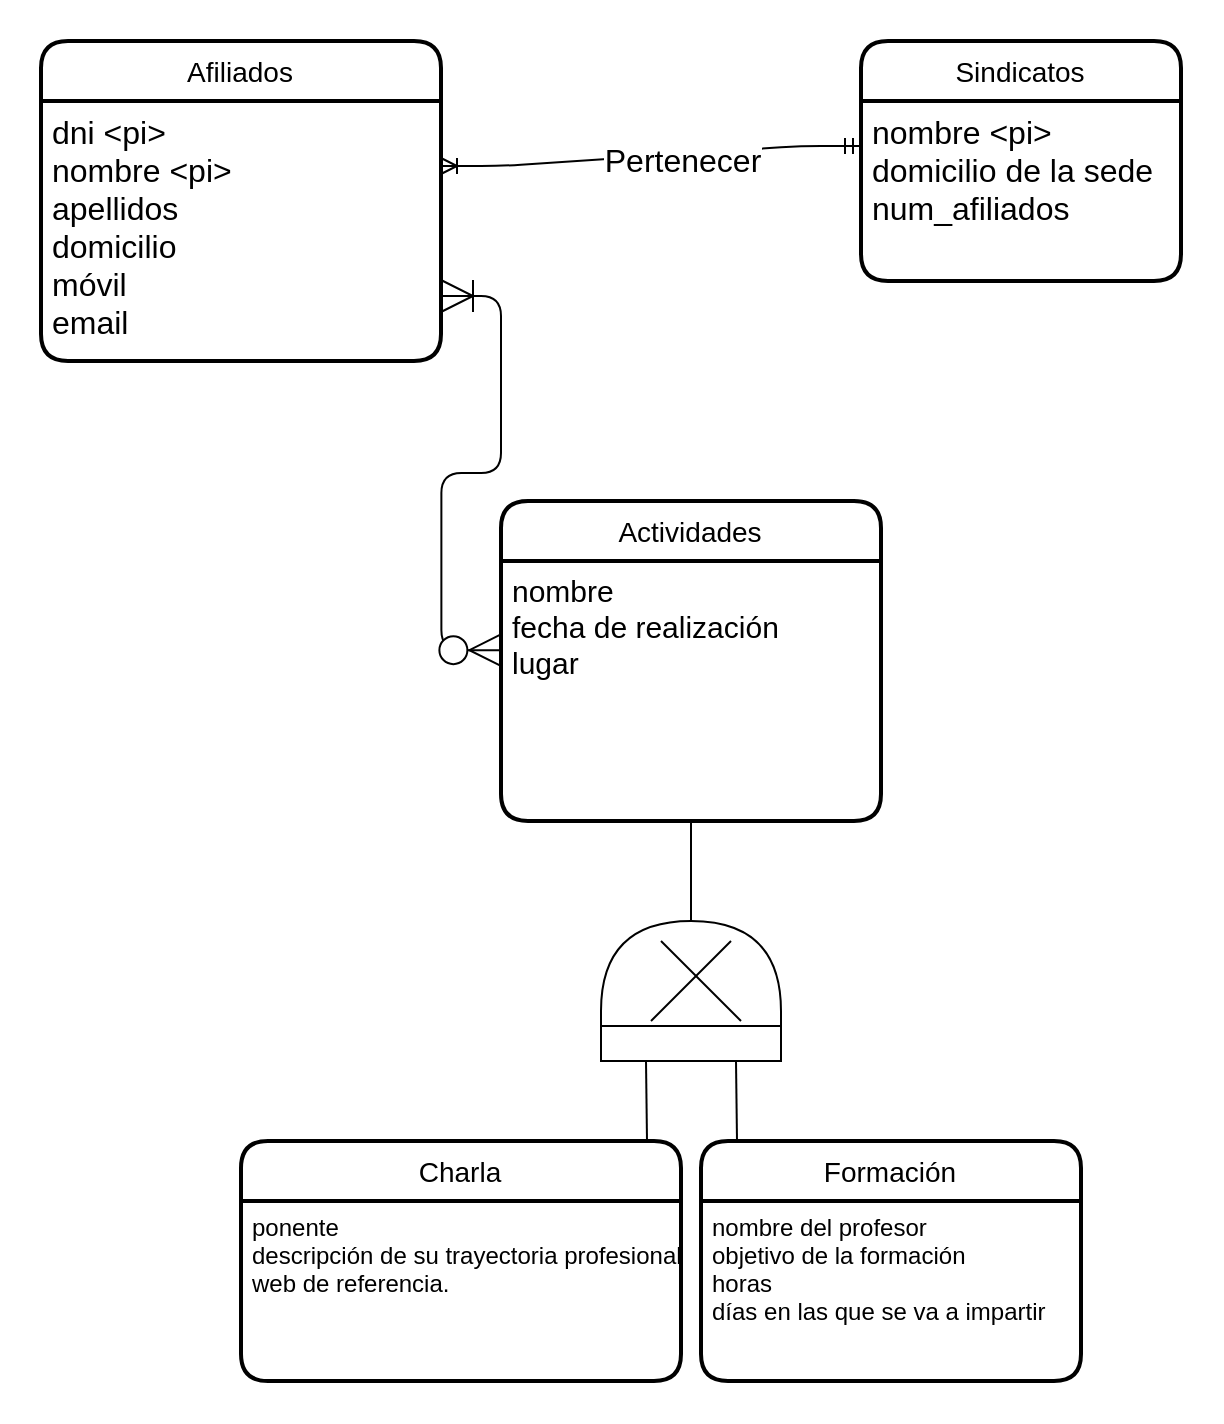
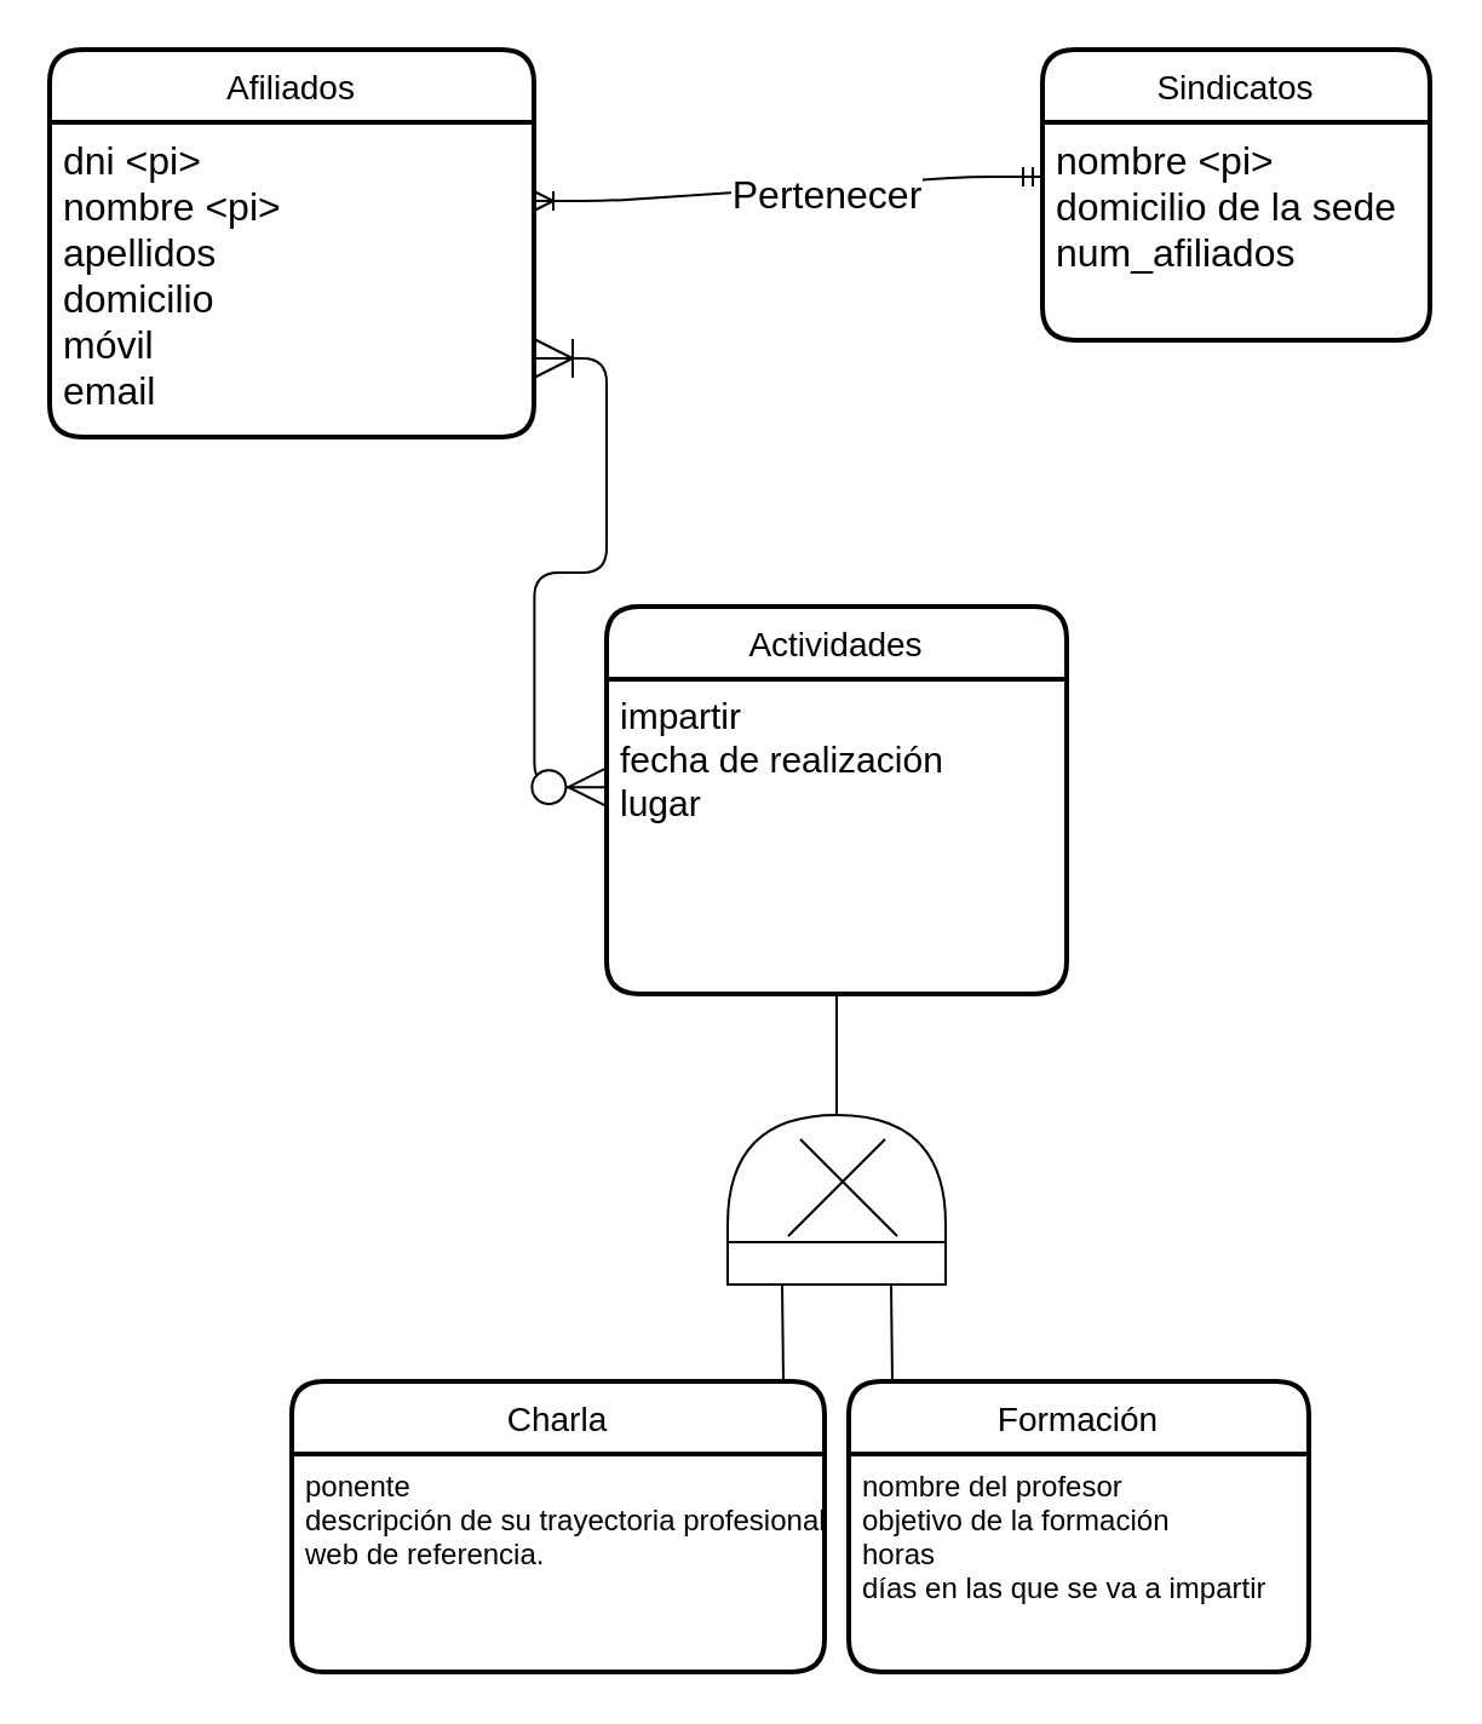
  <mxCell id="0" />
  <mxCell id="1" parent="0" />
  <mxCell id="2" value="Afiliados" style="swimlane;childLayout=stackLayout;horizontal=1;startSize=30;horizontalStack=0;rounded=1;fontSize=14;fontStyle=0;strokeWidth=2;resizeParent=0;resizeLast=1;shadow=0;dashed=0;align=center;" parent="1" vertex="1"><mxGeometry x="20" y="20" width="200" height="160" as="geometry" /></mxCell>
  <mxCell id="3" value="dni &lt;pi&gt;&#10;nombre &lt;pi&gt;&#10;apellidos&#10;domicilio&#10;móvil&#10;email" style="align=left;strokeColor=none;fillColor=none;spacingLeft=4;fontSize=16;verticalAlign=top;resizable=0;rotatable=0;part=1;" parent="2" vertex="1"><mxGeometry y="30" width="200" height="130" as="geometry" /></mxCell>
  <mxCell id="4" value="Sindicatos" style="swimlane;childLayout=stackLayout;horizontal=1;startSize=30;horizontalStack=0;rounded=1;fontSize=14;fontStyle=0;strokeWidth=2;resizeParent=0;resizeLast=1;shadow=0;dashed=0;align=center;" parent="1" vertex="1"><mxGeometry x="430" y="20" width="160" height="120" as="geometry" /></mxCell>
  <mxCell id="5" value="nombre &lt;pi&gt;&#10;domicilio de la sede&#10;num_afiliados" style="align=left;strokeColor=none;fillColor=none;spacingLeft=4;fontSize=16;verticalAlign=top;resizable=0;rotatable=0;part=1;" parent="4" vertex="1"><mxGeometry y="30" width="160" height="90" as="geometry" /></mxCell>
  <mxCell id="6" value="" style="edgeStyle=entityRelationEdgeStyle;fontSize=12;html=1;endArrow=ERoneToMany;startArrow=ERmandOne;entryX=1;entryY=0.25;entryDx=0;entryDy=0;exitX=0;exitY=0.25;exitDx=0;exitDy=0;" parent="1" source="5" target="3" edge="1"><mxGeometry width="100" height="100" relative="1" as="geometry"><mxPoint x="280" y="220" as="sourcePoint" /><mxPoint x="380" y="120" as="targetPoint" /></mxGeometry></mxCell>
  <mxCell id="7" value="Pertenecer" style="edgeLabel;html=1;align=center;verticalAlign=middle;resizable=0;points=[];fontSize=16;" parent="6" vertex="1" connectable="0"><mxGeometry x="0.046" y="2" relative="1" as="geometry"><mxPoint x="20" as="offset" /></mxGeometry></mxCell>
  <mxCell id="8" value="Actividades" style="swimlane;childLayout=stackLayout;horizontal=1;startSize=30;horizontalStack=0;rounded=1;fontSize=14;fontStyle=0;strokeWidth=2;resizeParent=0;resizeLast=1;shadow=0;dashed=0;align=center;hachureGap=4;pointerEvents=0;" vertex="1" parent="1"><mxGeometry x="250" y="250" width="190" height="160" as="geometry" /></mxCell>
- <mxCell id="9" value="nombre&#10;fecha de realización&#10;lugar" style="align=left;strokeColor=none;fillColor=none;spacingLeft=4;fontSize=15;verticalAlign=top;resizable=0;rotatable=0;part=1;" vertex="1" parent="8"><mxGeometry y="30" width="190" height="130" as="geometry" /></mxCell>
+ <mxCell id="9" value="impartir&#10;fecha de realización&#10;lugar" style="align=left;strokeColor=none;fillColor=none;spacingLeft=4;fontSize=15;verticalAlign=top;resizable=0;rotatable=0;part=1;" vertex="1" parent="8"><mxGeometry y="30" width="190" height="130" as="geometry" /></mxCell>
  <mxCell id="10" value="" style="shape=delay;whiteSpace=wrap;html=1;hachureGap=4;pointerEvents=0;fontSize=15;rotation=-90;" vertex="1" parent="1"><mxGeometry x="310" y="450" width="70" height="90" as="geometry" /></mxCell>
  <mxCell id="11" value="" style="endArrow=none;html=1;fontSize=15;startSize=6;endSize=6;sourcePerimeterSpacing=8;targetPerimeterSpacing=8;entryX=0.5;entryY=1;entryDx=0;entryDy=0;exitX=1;exitY=0.5;exitDx=0;exitDy=0;" edge="1" parent="1" source="10" target="9"><mxGeometry width="50" height="50" relative="1" as="geometry"><mxPoint x="410" y="450" as="sourcePoint" /><mxPoint x="400" y="520" as="targetPoint" /></mxGeometry></mxCell>
  <mxCell id="12" value="" style="endArrow=none;html=1;fontSize=15;startSize=6;endSize=6;sourcePerimeterSpacing=8;targetPerimeterSpacing=8;entryX=0.25;entryY=1;entryDx=0;entryDy=0;exitX=0.25;exitY=0;exitDx=0;exitDy=0;" edge="1" parent="1" source="10" target="10"><mxGeometry width="50" height="50" relative="1" as="geometry"><mxPoint x="310" y="498" as="sourcePoint" /><mxPoint x="400" y="520" as="targetPoint" /></mxGeometry></mxCell>
  <mxCell id="13" value="" style="endArrow=none;html=1;fontSize=15;startSize=6;endSize=6;sourcePerimeterSpacing=8;targetPerimeterSpacing=8;entryX=0;entryY=0.75;entryDx=0;entryDy=0;" edge="1" parent="1" target="10"><mxGeometry width="50" height="50" relative="1" as="geometry"><mxPoint x="368" y="570" as="sourcePoint" /><mxPoint x="400" y="440" as="targetPoint" /></mxGeometry></mxCell>
  <mxCell id="14" value="" style="endArrow=none;html=1;fontSize=15;startSize=6;endSize=6;sourcePerimeterSpacing=8;targetPerimeterSpacing=8;" edge="1" parent="1"><mxGeometry width="50" height="50" relative="1" as="geometry"><mxPoint x="325" y="510" as="sourcePoint" /><mxPoint x="365" y="470" as="targetPoint" /></mxGeometry></mxCell>
  <mxCell id="15" value="" style="endArrow=none;html=1;fontSize=15;startSize=6;endSize=6;sourcePerimeterSpacing=8;targetPerimeterSpacing=8;" edge="1" parent="1"><mxGeometry width="50" height="50" relative="1" as="geometry"><mxPoint x="370" y="510" as="sourcePoint" /><mxPoint x="330" y="470" as="targetPoint" /></mxGeometry></mxCell>
  <mxCell id="16" value="" style="endArrow=none;html=1;fontSize=15;startSize=6;endSize=6;sourcePerimeterSpacing=8;targetPerimeterSpacing=8;entryX=0;entryY=0.25;entryDx=0;entryDy=0;" edge="1" parent="1" target="10"><mxGeometry width="50" height="50" relative="1" as="geometry"><mxPoint x="323" y="570" as="sourcePoint" /><mxPoint x="400" y="440" as="targetPoint" /></mxGeometry></mxCell>
  <mxCell id="17" value="Formación" style="swimlane;childLayout=stackLayout;horizontal=1;startSize=30;horizontalStack=0;rounded=1;fontSize=14;fontStyle=0;strokeWidth=2;resizeParent=0;resizeLast=1;shadow=0;dashed=0;align=center;hachureGap=4;pointerEvents=0;" vertex="1" parent="1"><mxGeometry x="350" y="570" width="190" height="120" as="geometry" /></mxCell>
  <mxCell id="18" value="nombre del profesor&#10;objetivo de la formación&#10;horas&#10;días en las que se va a impartir" style="align=left;strokeColor=none;fillColor=none;spacingLeft=4;fontSize=12;verticalAlign=top;resizable=0;rotatable=0;part=1;" vertex="1" parent="17"><mxGeometry y="30" width="190" height="90" as="geometry" /></mxCell>
  <mxCell id="19" value="Charla" style="swimlane;childLayout=stackLayout;horizontal=1;startSize=30;horizontalStack=0;rounded=1;fontSize=14;fontStyle=0;strokeWidth=2;resizeParent=0;resizeLast=1;shadow=0;dashed=0;align=center;hachureGap=4;pointerEvents=0;" vertex="1" parent="1"><mxGeometry x="120" y="570" width="220" height="120" as="geometry" /></mxCell>
  <mxCell id="20" value="ponente&#10;descripción de su trayectoria profesional&#10;web de referencia." style="align=left;strokeColor=none;fillColor=none;spacingLeft=4;fontSize=12;verticalAlign=top;resizable=0;rotatable=0;part=1;" vertex="1" parent="19"><mxGeometry y="30" width="220" height="90" as="geometry" /></mxCell>
  <mxCell id="21" value="" style="edgeStyle=entityRelationEdgeStyle;fontSize=12;html=1;endArrow=ERoneToMany;startArrow=ERzeroToMany;startSize=14;endSize=14;sourcePerimeterSpacing=8;targetPerimeterSpacing=8;entryX=1;entryY=0.75;entryDx=0;entryDy=0;exitX=0.001;exitY=0.343;exitDx=0;exitDy=0;exitPerimeter=0;" edge="1" parent="1" source="9" target="3"><mxGeometry width="100" height="100" relative="1" as="geometry"><mxPoint x="320" y="330" as="sourcePoint" /><mxPoint x="420" y="230" as="targetPoint" /></mxGeometry></mxCell>
